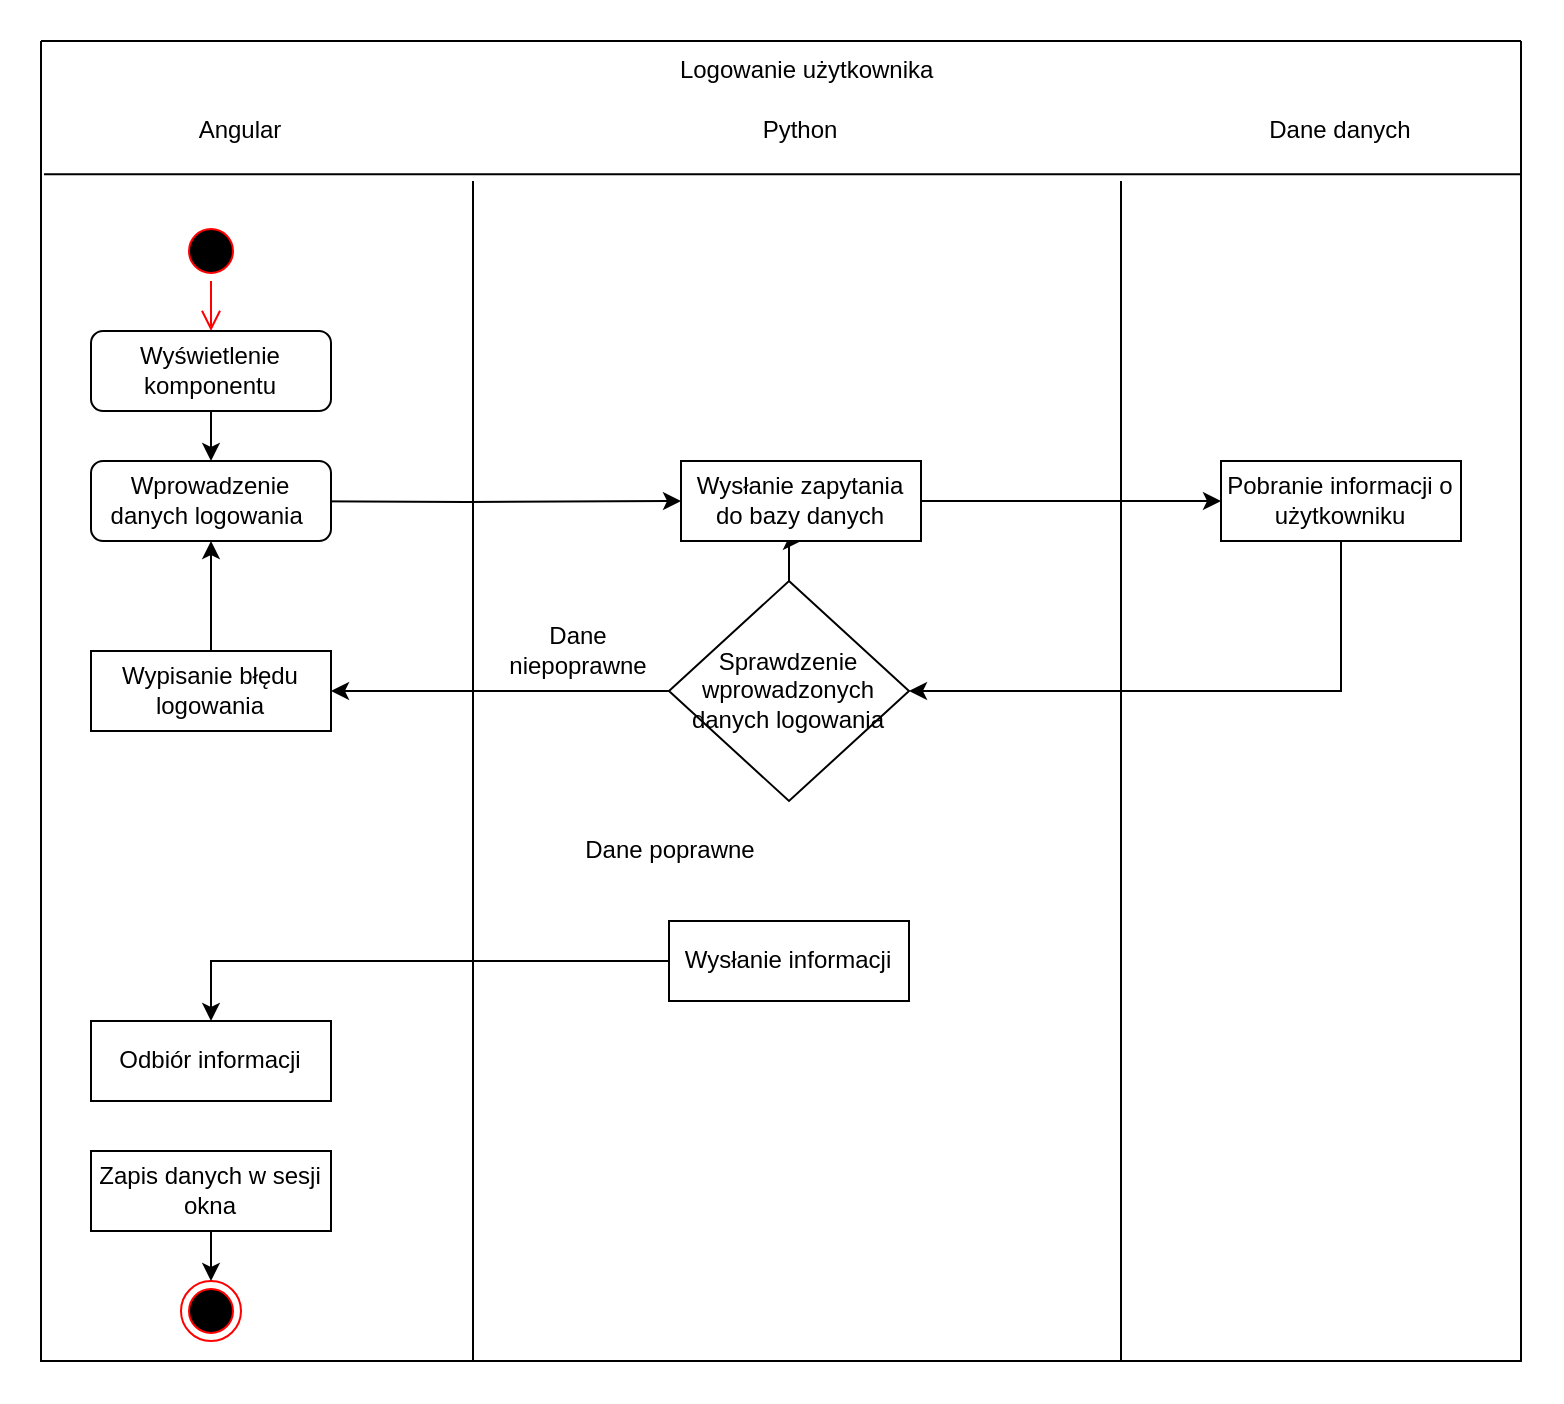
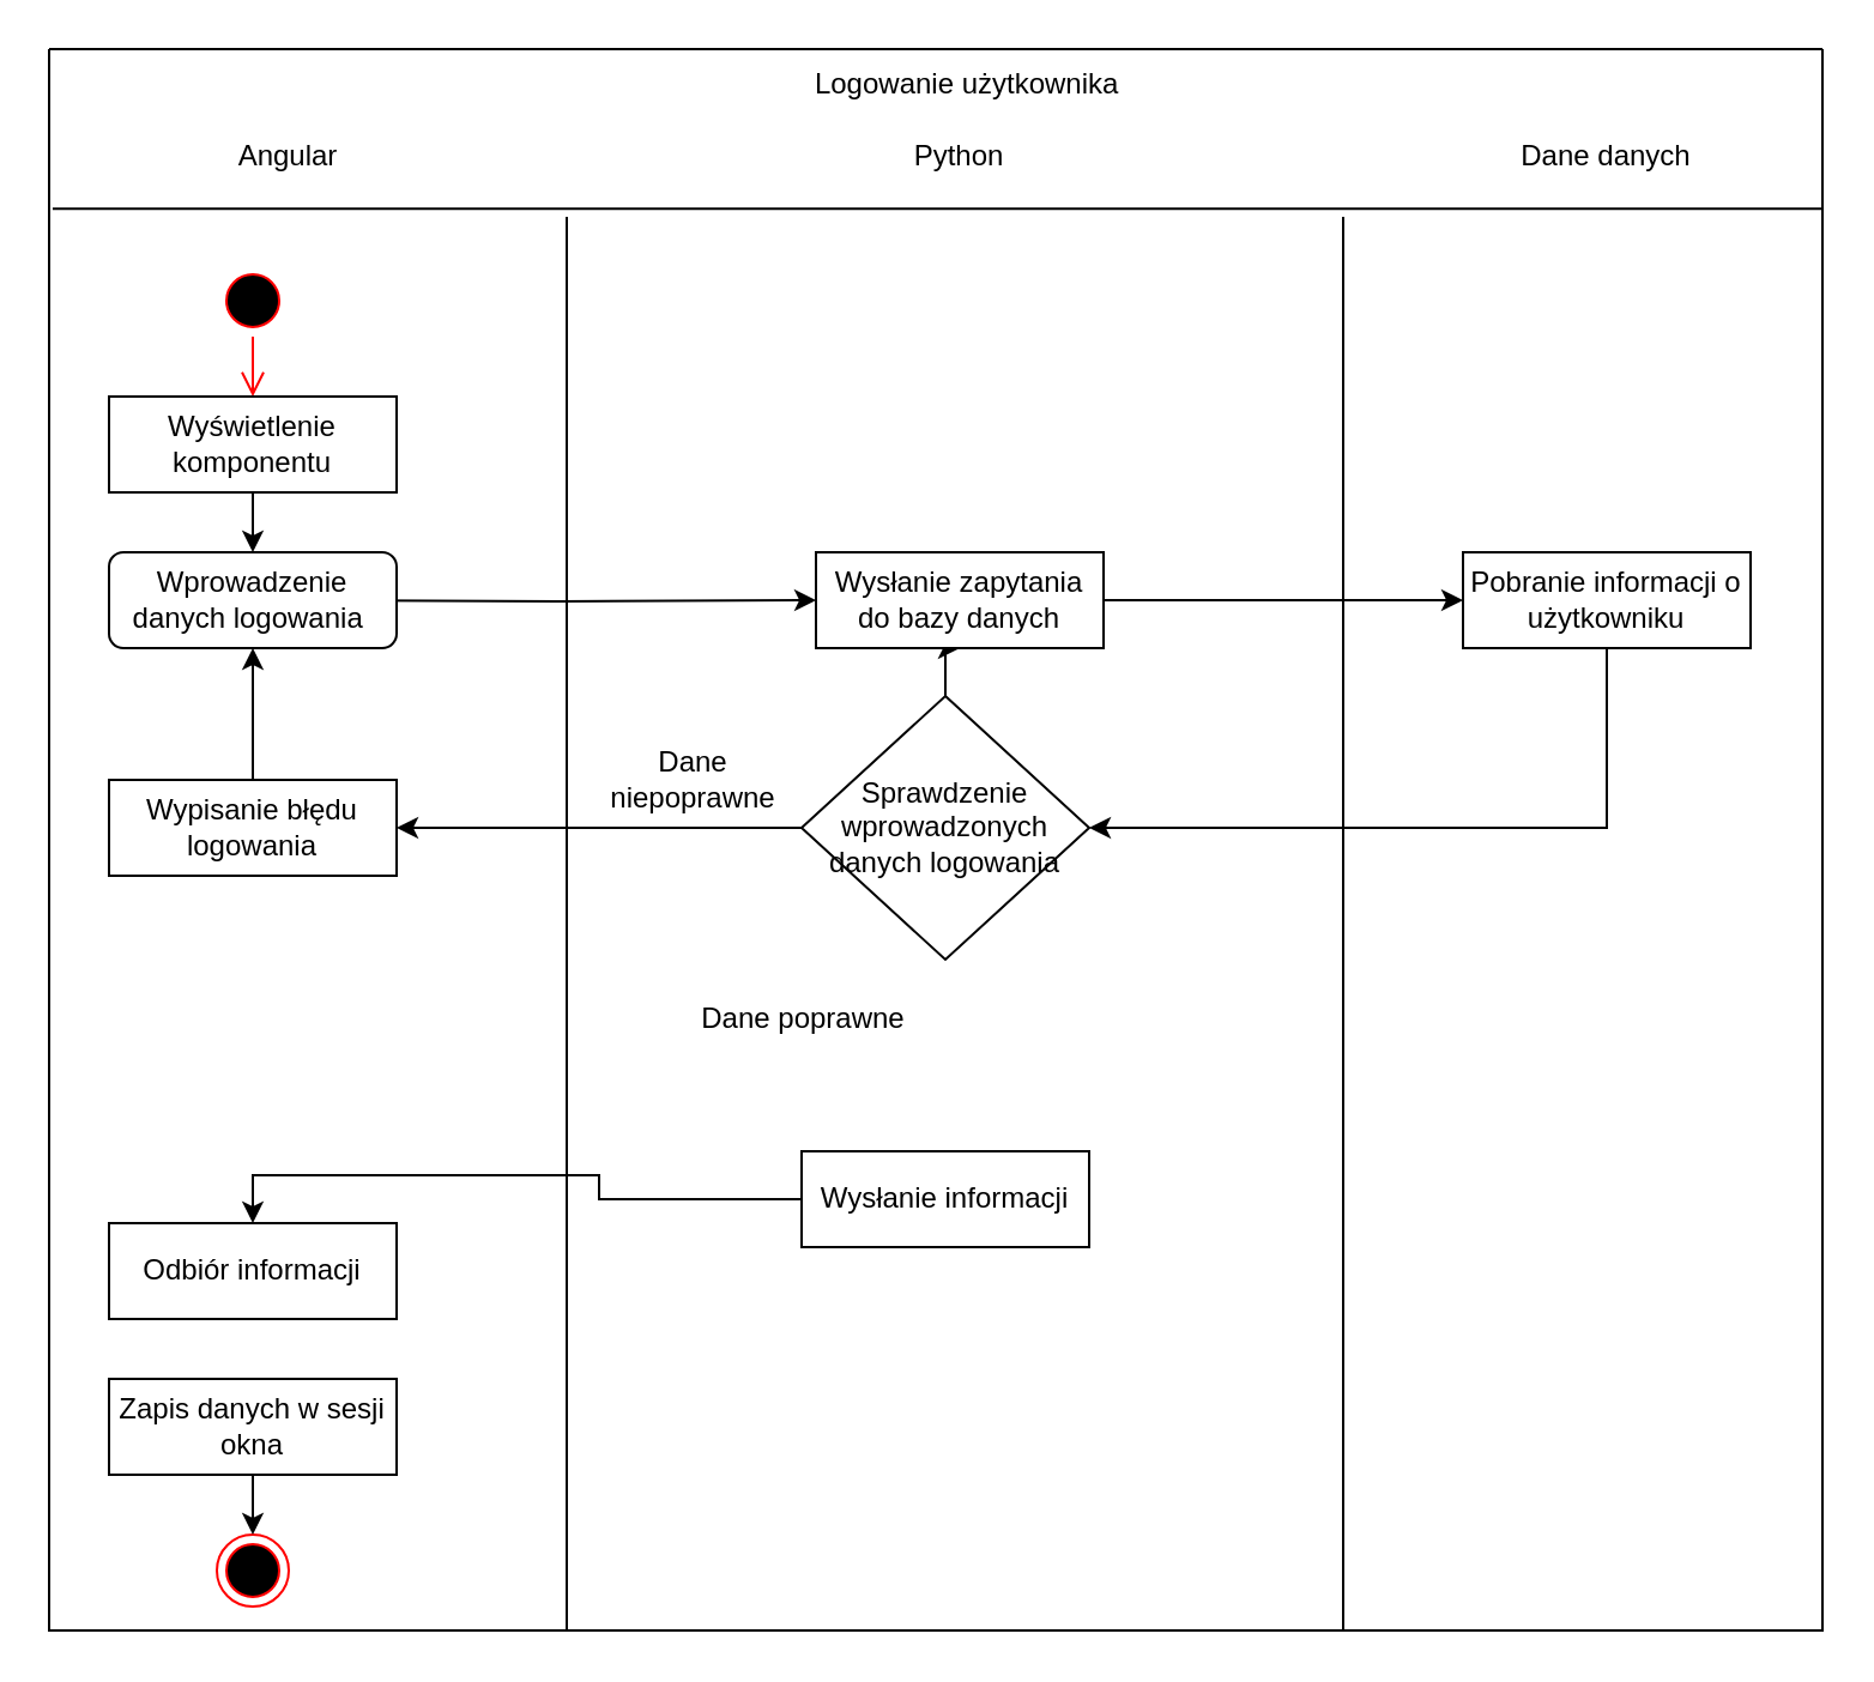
  <mxCell id="0" />
  <mxCell id="1" parent="0" />
  <mxCell id="2" value="" style="swimlane;startSize=0;" parent="1" vertex="1"><mxGeometry x="20" y="20" width="740" height="660" as="geometry" /></mxCell>
  <mxCell id="3" value="Angular" style="text;html=1;strokeColor=none;fillColor=none;align=center;verticalAlign=middle;whiteSpace=wrap;rounded=0;" parent="2" vertex="1"><mxGeometry x="70" y="30" width="60" height="30" as="geometry" /></mxCell>
  <mxCell id="4" value="Python" style="text;html=1;strokeColor=none;fillColor=none;align=center;verticalAlign=middle;whiteSpace=wrap;rounded=0;" parent="2" vertex="1"><mxGeometry x="350" y="30" width="60" height="30" as="geometry" /></mxCell>
  <mxCell id="5" value="Dane danych" style="text;html=1;strokeColor=none;fillColor=none;align=center;verticalAlign=middle;whiteSpace=wrap;rounded=0;" parent="2" vertex="1"><mxGeometry x="605" y="30" width="90" height="30" as="geometry" /></mxCell>
  <mxCell id="6" value="Logowanie użytkownika&amp;nbsp;" style="text;html=1;strokeColor=none;fillColor=none;align=center;verticalAlign=middle;whiteSpace=wrap;rounded=0;" parent="2" vertex="1"><mxGeometry x="295" width="180" height="30" as="geometry" /></mxCell>
  <mxCell id="7" value="" style="ellipse;html=1;shape=endState;fillColor=#000000;strokeColor=#ff0000;" parent="2" vertex="1"><mxGeometry x="70" y="620" width="30" height="30" as="geometry" /></mxCell>
  <mxCell id="8" style="edgeStyle=orthogonalEdgeStyle;rounded=0;orthogonalLoop=1;jettySize=auto;html=1;entryX=0;entryY=0.5;entryDx=0;entryDy=0;" parent="2" target="23" edge="1"><mxGeometry relative="1" as="geometry"><mxPoint x="105" y="230" as="sourcePoint" /></mxGeometry></mxCell>
  <mxCell id="9" style="edgeStyle=orthogonalEdgeStyle;rounded=0;orthogonalLoop=1;jettySize=auto;html=1;" parent="2" source="11" target="23" edge="1"><mxGeometry relative="1" as="geometry" /></mxCell>
  <mxCell id="10" style="edgeStyle=orthogonalEdgeStyle;rounded=0;orthogonalLoop=1;jettySize=auto;html=1;entryX=1;entryY=0.5;entryDx=0;entryDy=0;" parent="2" source="11" target="21" edge="1"><mxGeometry relative="1" as="geometry" /></mxCell>
  <mxCell id="11" value="Sprawdzenie wprowadzonych danych logowania" style="rhombus;whiteSpace=wrap;html=1;" parent="2" vertex="1"><mxGeometry x="314" y="270" width="120" height="110" as="geometry" /></mxCell>
  <mxCell id="12" value="Dane poprawne" style="text;html=1;strokeColor=none;fillColor=none;align=center;verticalAlign=middle;whiteSpace=wrap;rounded=0;" parent="2" vertex="1"><mxGeometry x="270" y="390" width="90" height="30" as="geometry" /></mxCell>
  <mxCell id="13" style="edgeStyle=orthogonalEdgeStyle;rounded=0;orthogonalLoop=1;jettySize=auto;html=1;entryX=1;entryY=0.5;entryDx=0;entryDy=0;" parent="2" source="14" target="11" edge="1"><mxGeometry relative="1" as="geometry"><Array as="points"><mxPoint x="650" y="325" /></Array></mxGeometry></mxCell>
  <mxCell id="14" value="Pobranie informacji o użytkowniku" style="rounded=0;whiteSpace=wrap;html=1;" parent="2" vertex="1"><mxGeometry x="590" y="210" width="120" height="40" as="geometry" /></mxCell>
  <mxCell id="15" style="edgeStyle=orthogonalEdgeStyle;rounded=0;orthogonalLoop=1;jettySize=auto;html=1;entryX=0.5;entryY=0;entryDx=0;entryDy=0;" parent="2" source="16" target="17" edge="1"><mxGeometry relative="1" as="geometry" /></mxCell>
- <mxCell id="16" value="Wysłanie informacji" style="rounded=0;whiteSpace=wrap;html=1;" parent="2" vertex="1"><mxGeometry x="314" y="440" width="120" height="40" as="geometry" /></mxCell>
+ <mxCell id="16" value="Wysłanie informacji" style="rounded=0;whiteSpace=wrap;html=1;" parent="2" vertex="1"><mxGeometry x="314" y="460" width="120" height="40" as="geometry" /></mxCell>
  <mxCell id="17" value="Odbiór informacji" style="rounded=0;whiteSpace=wrap;html=1;" parent="2" vertex="1"><mxGeometry x="25" y="490" width="120" height="40" as="geometry" /></mxCell>
  <mxCell id="18" style="edgeStyle=orthogonalEdgeStyle;rounded=0;orthogonalLoop=1;jettySize=auto;html=1;" parent="2" source="19" target="7" edge="1"><mxGeometry relative="1" as="geometry" /></mxCell>
  <mxCell id="19" value="Zapis danych w sesji okna" style="rounded=0;whiteSpace=wrap;html=1;" parent="2" vertex="1"><mxGeometry x="25" y="555" width="120" height="40" as="geometry" /></mxCell>
  <mxCell id="20" style="edgeStyle=orthogonalEdgeStyle;rounded=0;orthogonalLoop=1;jettySize=auto;html=1;entryX=0.5;entryY=1;entryDx=0;entryDy=0;" parent="2" source="21" target="30" edge="1"><mxGeometry relative="1" as="geometry"><mxPoint x="65" y="230" as="targetPoint" /></mxGeometry></mxCell>
  <mxCell id="21" value="Wypisanie błędu logowania" style="rounded=0;whiteSpace=wrap;html=1;" parent="2" vertex="1"><mxGeometry x="25" y="305" width="120" height="40" as="geometry" /></mxCell>
  <mxCell id="22" style="edgeStyle=orthogonalEdgeStyle;rounded=0;orthogonalLoop=1;jettySize=auto;html=1;entryX=0;entryY=0.5;entryDx=0;entryDy=0;" parent="2" source="23" target="14" edge="1"><mxGeometry relative="1" as="geometry" /></mxCell>
  <mxCell id="23" value="Wysłanie zapytania do bazy danych" style="rounded=0;whiteSpace=wrap;html=1;" parent="2" vertex="1"><mxGeometry x="320" y="210" width="120" height="40" as="geometry" /></mxCell>
  <mxCell id="24" value="" style="ellipse;html=1;shape=startState;fillColor=#000000;strokeColor=#ff0000;" parent="2" vertex="1"><mxGeometry x="70" y="90" width="30" height="30" as="geometry" /></mxCell>
  <mxCell id="25" value="" style="edgeStyle=orthogonalEdgeStyle;html=1;verticalAlign=bottom;endArrow=open;endSize=8;strokeColor=#ff0000;rounded=0;entryX=0.5;entryY=0;entryDx=0;entryDy=0;" parent="2" source="24" edge="1"><mxGeometry relative="1" as="geometry"><mxPoint x="85" y="145" as="targetPoint" /></mxGeometry></mxCell>
  <mxCell id="26" value="" style="endArrow=none;html=1;rounded=0;" parent="2" edge="1"><mxGeometry width="50" height="50" relative="1" as="geometry"><mxPoint x="540" y="660" as="sourcePoint" /><mxPoint x="540" y="70" as="targetPoint" /></mxGeometry></mxCell>
  <mxCell id="27" value="Dane niepoprawne" style="text;html=1;strokeColor=none;fillColor=none;align=center;verticalAlign=middle;whiteSpace=wrap;rounded=0;" parent="2" vertex="1"><mxGeometry x="224" y="290" width="90" height="30" as="geometry" /></mxCell>
  <mxCell id="28" style="edgeStyle=orthogonalEdgeStyle;rounded=0;orthogonalLoop=1;jettySize=auto;html=1;entryX=0.5;entryY=0;entryDx=0;entryDy=0;" edge="1" parent="2" source="29" target="30"><mxGeometry relative="1" as="geometry" /></mxCell>
- <mxCell id="29" value="&lt;span&gt;Wyświetlenie komponentu&lt;/span&gt;" style="rounded=1;whiteSpace=wrap;html=1;" vertex="1" parent="2"><mxGeometry x="25" y="145" width="120" height="40" as="geometry" /></mxCell>
+ <mxCell id="29" value="&lt;span&gt;Wyświetlenie komponentu&lt;/span&gt;" style="whiteSpace=wrap;html=1;rounded=0;" vertex="1" parent="2"><mxGeometry x="25" y="145" width="120" height="40" as="geometry" /></mxCell>
  <mxCell id="30" value="Wprowadzenie danych logowania&amp;nbsp;" style="rounded=1;whiteSpace=wrap;html=1;" vertex="1" parent="2"><mxGeometry x="25" y="210" width="120" height="40" as="geometry" /></mxCell>
  <mxCell id="31" value="" style="endArrow=none;html=1;rounded=0;exitX=0.002;exitY=0.101;exitDx=0;exitDy=0;exitPerimeter=0;entryX=1;entryY=0.101;entryDx=0;entryDy=0;entryPerimeter=0;" parent="1" source="2" target="2" edge="1"><mxGeometry width="50" height="50" relative="1" as="geometry"><mxPoint x="256" y="250" as="sourcePoint" /><mxPoint x="306" y="200" as="targetPoint" /></mxGeometry></mxCell>
  <mxCell id="32" value="" style="endArrow=none;html=1;rounded=0;" parent="1" edge="1"><mxGeometry width="50" height="50" relative="1" as="geometry"><mxPoint x="236" y="680" as="sourcePoint" /><mxPoint x="236" y="90" as="targetPoint" /></mxGeometry></mxCell>
